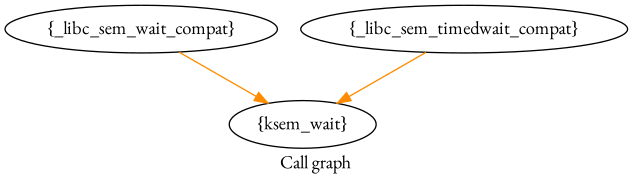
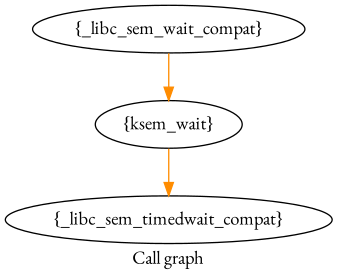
  digraph {
    fontname="EB Garamond"
    label="Call graph"
    node [fontname="EB Garamond"]
    edge [color=darkorange fontname="EB Garamond"]
    n1 [label="{_libc_sem_wait_compat}"]
    n2 [label="{ksem_wait}"]
    n3 [label="{_libc_sem_timedwait_compat}"]
    n1 -> n2
-   n3 -> n2
+   n2 -> n3
  }
